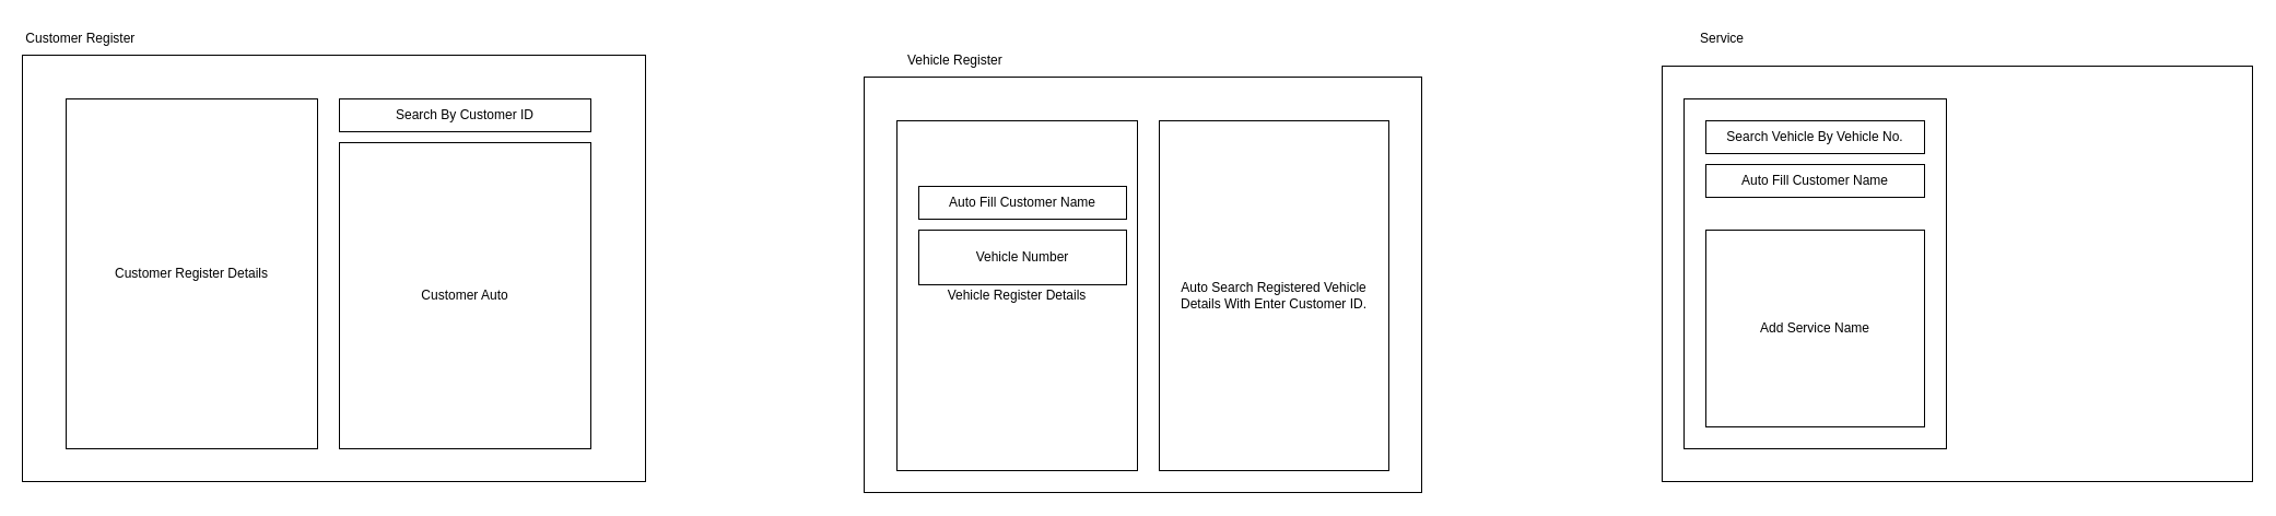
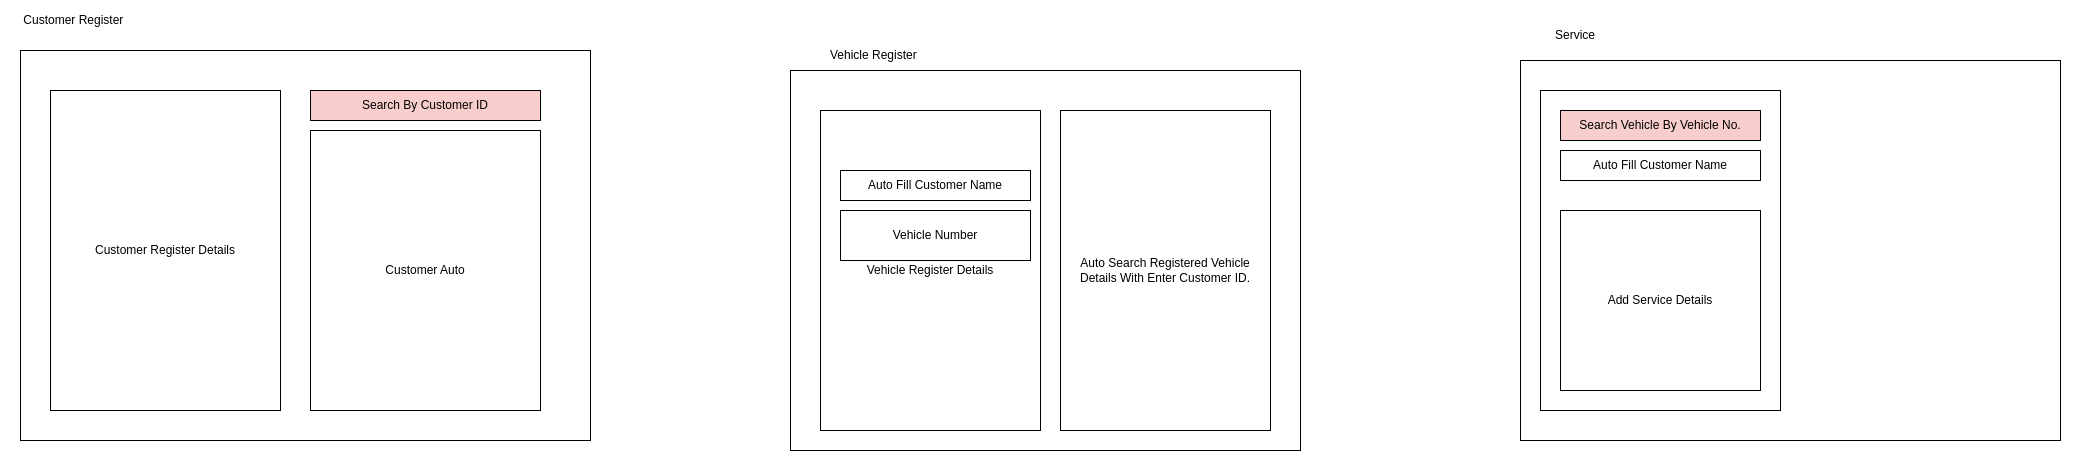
  <mxCell id="0" />
  <mxCell id="1" parent="0" />
- <mxCell id="2" value="Customer Register Details" style="rounded=0;whiteSpace=wrap;html=1;" vertex="1" parent="1"><mxGeometry x="60" y="90" width="230" height="320" as="geometry" /></mxCell>
+ <mxCell id="2" value="Customer Register Details" style="rounded=0;whiteSpace=wrap;html=1;" vertex="1" parent="1"><mxGeometry x="50" y="90" width="230" height="320" as="geometry" /></mxCell>
  <mxCell id="3" value="Customer Auto" style="rounded=0;whiteSpace=wrap;html=1;" vertex="1" parent="1"><mxGeometry x="310" y="130" width="230" height="280" as="geometry" /></mxCell>
- <mxCell id="4" value="Search By Customer ID" style="rounded=0;whiteSpace=wrap;html=1;" vertex="1" parent="1"><mxGeometry x="310" y="90" width="230" height="30" as="geometry" /></mxCell>
+ <mxCell id="4" value="Search By Customer ID" style="rounded=0;whiteSpace=wrap;html=1;fillColor=#f8cecc;" vertex="1" parent="1"><mxGeometry x="310" y="90" width="230" height="30" as="geometry" /></mxCell>
  <mxCell id="5" value="" style="rounded=0;whiteSpace=wrap;html=1;fillColor=none;" vertex="1" parent="1"><mxGeometry y="50" width="570" height="390" as="geometry" x="20" /></mxCell>
- <mxCell id="6" value="Customer Register&amp;nbsp;" style="text;html=1;strokeColor=none;fillColor=none;align=center;verticalAlign=middle;whiteSpace=wrap;rounded=0;" vertex="1" parent="1"><mxGeometry y="20" width="110" height="30" as="geometry" x="20" /></mxCell>
+ <mxCell id="6" value="Customer Register&amp;nbsp;" style="text;html=1;strokeColor=none;fillColor=none;align=center;verticalAlign=middle;whiteSpace=wrap;rounded=0;" vertex="1" parent="1"><mxGeometry x="20" y="5" width="110" height="30" as="geometry" /></mxCell>
  <mxCell id="7" value="Vehicle Register Details" style="rounded=0;whiteSpace=wrap;html=1;" vertex="1" parent="1"><mxGeometry x="820" y="110" width="220" height="320" as="geometry" /></mxCell>
  <mxCell id="8" value="Vehicle Register&amp;nbsp;" style="text;html=1;strokeColor=none;fillColor=none;align=center;verticalAlign=middle;whiteSpace=wrap;rounded=0;" vertex="1" parent="1"><mxGeometry x="820" y="40" width="110" height="30" as="geometry" /></mxCell>
  <mxCell id="9" value="Auto Fill Customer Name" style="rounded=0;whiteSpace=wrap;html=1;" vertex="1" parent="1"><mxGeometry x="840" y="170" width="190" height="30" as="geometry" /></mxCell>
  <mxCell id="10" value="Vehicle Number" style="rounded=0;whiteSpace=wrap;html=1;" vertex="1" parent="1"><mxGeometry x="840" y="210" width="190" height="50" as="geometry" /></mxCell>
  <mxCell id="11" value="Auto Search Registered Vehicle Details With Enter Customer ID." style="rounded=0;whiteSpace=wrap;html=1;" vertex="1" parent="1"><mxGeometry x="1060" y="110" width="210" height="320" as="geometry" /></mxCell>
  <mxCell id="12" value="" style="rounded=0;whiteSpace=wrap;html=1;fillColor=none;" vertex="1" parent="1"><mxGeometry x="790" y="70" width="510" height="380" as="geometry" /></mxCell>
  <mxCell id="13" value="" style="rounded=0;whiteSpace=wrap;html=1;" vertex="1" parent="1"><mxGeometry x="1540" y="90" width="240" height="320" as="geometry" /></mxCell>
  <mxCell id="14" value="Service" style="text;html=1;strokeColor=none;fillColor=none;align=center;verticalAlign=middle;whiteSpace=wrap;rounded=0;" vertex="1" parent="1"><mxGeometry x="1520" y="20" width="110" height="30" as="geometry" /></mxCell>
- <mxCell id="15" value="Search Vehicle By Vehicle No." style="rounded=0;whiteSpace=wrap;html=1;" vertex="1" parent="1"><mxGeometry x="1560" y="110" width="200" height="30" as="geometry" /></mxCell>
+ <mxCell id="15" value="Search Vehicle By Vehicle No." style="rounded=0;whiteSpace=wrap;html=1;fillColor=#f8cecc;" vertex="1" parent="1"><mxGeometry x="1560" y="110" width="200" height="30" as="geometry" /></mxCell>
  <mxCell id="16" value="Auto Fill Customer Name" style="rounded=0;whiteSpace=wrap;html=1;" vertex="1" parent="1"><mxGeometry x="1560" y="150" width="200" height="30" as="geometry" /></mxCell>
- <mxCell id="17" value="Add Service Name" style="rounded=0;whiteSpace=wrap;html=1;" vertex="1" parent="1"><mxGeometry x="1560" y="210" width="200" height="180" as="geometry" /></mxCell>
+ <mxCell id="17" value="Add Service Details" style="rounded=0;whiteSpace=wrap;html=1;" vertex="1" parent="1"><mxGeometry x="1560" y="210" width="200" height="180" as="geometry" /></mxCell>
  <mxCell id="18" value="" style="rounded=0;whiteSpace=wrap;html=1;fillColor=none;" vertex="1" parent="1"><mxGeometry x="1520" y="60" width="540" height="380" as="geometry" /></mxCell>
